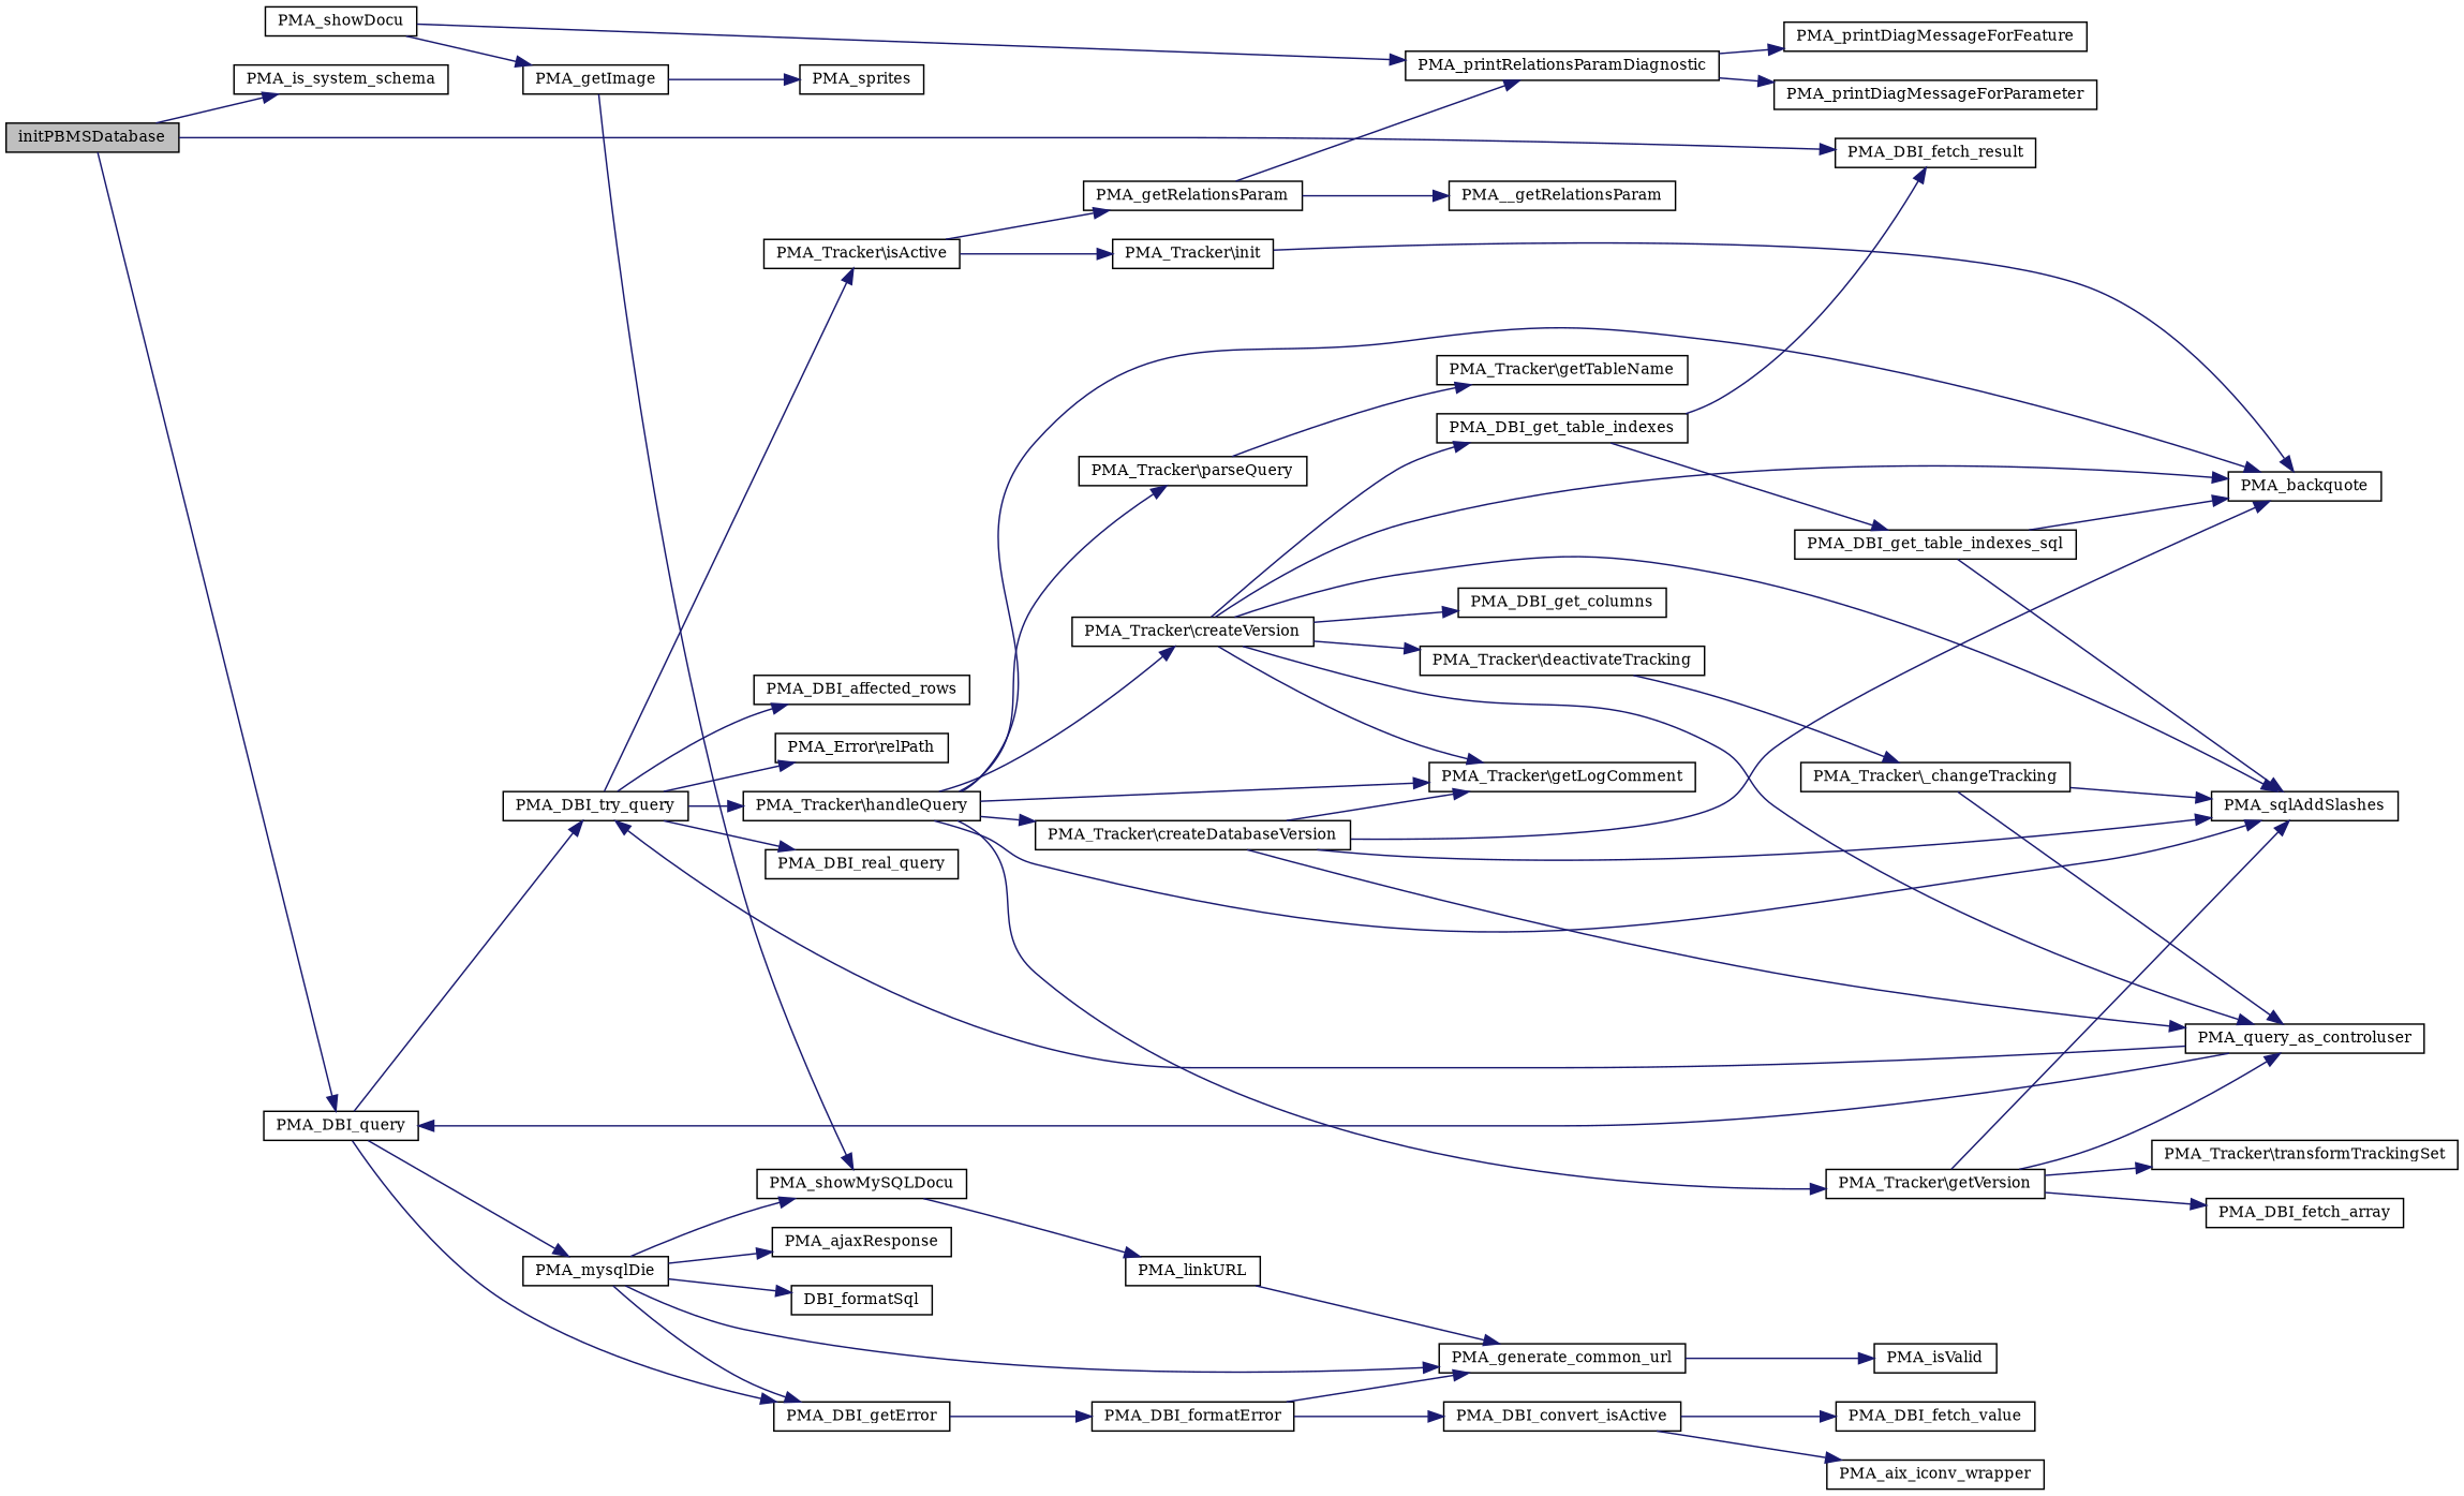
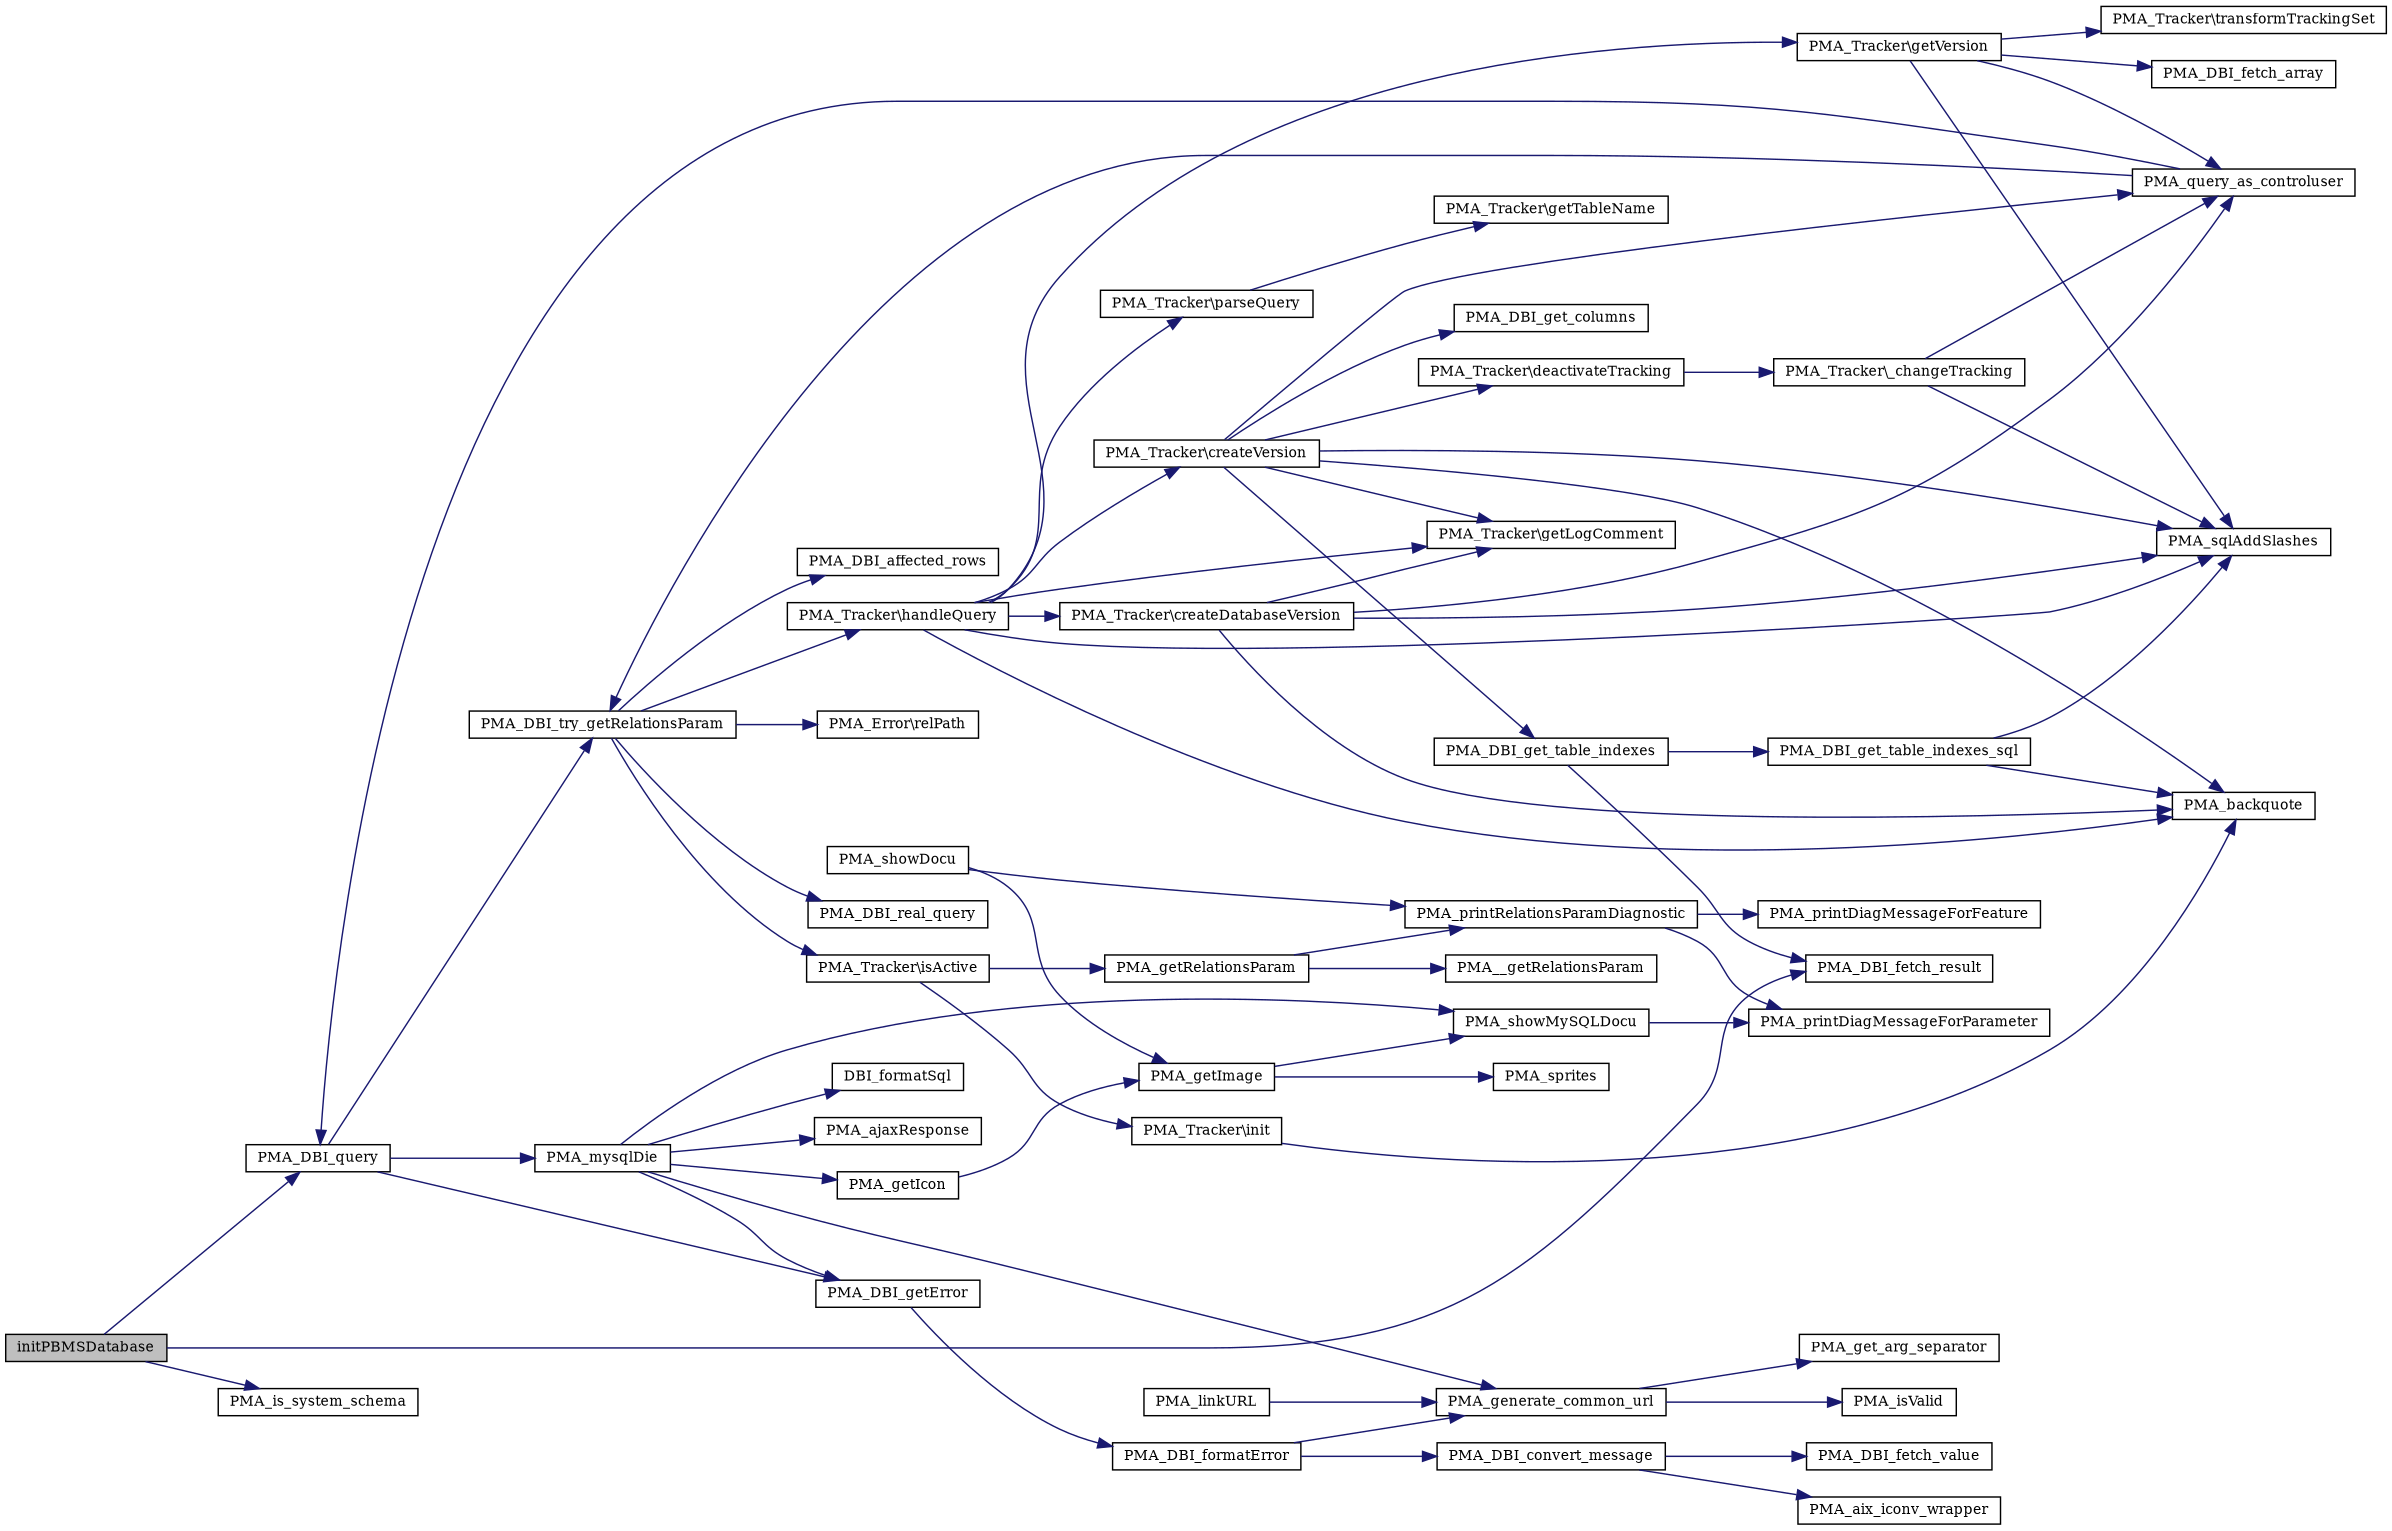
  digraph {
    fontname="DejaVu Serif"
    rankdir=LR
    node [color=black fillcolor=white fontname="DejaVu Serif" fontsize=10 shape=record style=filled]
    edge [color=midnightblue fontname="DejaVu Serif" fontsize=10 labelfontname=Helvetica labelfontsize=10 style=solid]
    n1 [fillcolor=grey75 fontcolor=black height=0.2 label=initPBMSDatabase width=0.4]
    n2 [height=0.2 label=PMA_DBI_fetch_result width=0.4]
    n3 [height=0.2 label=PMA_is_system_schema width=0.4]
    n4 [height=0.2 label=PMA_DBI_query width=0.4]
-   n5 [height=0.2 label=PMA_DBI_try_query width=0.4]
+   n5 [height=0.2 label=PMA_DBI_try_getRelationsParam width=0.4]
    n6 [height=0.2 label=PMA_mysqlDie width=0.4]
    n7 [height=0.2 label=PMA_DBI_getError width=0.4]
    n8 [height=0.2 label=PMA_DBI_real_query width=0.4]
    n9 [height=0.2 label=PMA_DBI_affected_rows width=0.4]
    n10 [height=0.2 label="PMA_Error\\relPath" width=0.4]
    n11 [height=0.2 label="PMA_Tracker\\isActive" width=0.4]
    n12 [height=0.2 label="PMA_Tracker\\handleQuery" width=0.4]
    n13 [height=0.2 label=PMA_generate_common_url width=0.4]
    n14 [height=0.2 label=DBI_formatSql width=0.4]
    n15 [height=0.2 label=PMA_showMySQLDocu width=0.4]
+   n16 [height=0.2 label=PMA_getIcon width=0.4]
    n17 [height=0.2 label=PMA_ajaxResponse width=0.4]
    n18 [height=0.2 label=PMA_DBI_formatError width=0.4]
    n19 [height=0.2 label=PMA_getRelationsParam width=0.4]
    n20 [height=0.2 label="PMA_Tracker\\init" width=0.4]
    n21 [height=0.2 label=PMA_backquote width=0.4]
    n22 [height=0.2 label="PMA_Tracker\\parseQuery" width=0.4]
    n23 [height=0.2 label="PMA_Tracker\\getVersion" width=0.4]
    n24 [height=0.2 label=PMA_sqlAddSlashes width=0.4]
    n25 [height=0.2 label="PMA_Tracker\\createVersion" width=0.4]
    n26 [height=0.2 label="PMA_Tracker\\getLogComment" width=0.4]
    n27 [height=0.2 label="PMA_Tracker\\createDatabaseVersion" width=0.4]
    n28 [height=0.2 label=PMA__getRelationsParam width=0.4]
    n29 [height=0.2 label=PMA_printRelationsParamDiagnostic width=0.4]
    n30 [height=0.2 label=PMA_printDiagMessageForParameter width=0.4]
    n31 [height=0.2 label=PMA_printDiagMessageForFeature width=0.4]
    n32 [height=0.2 label=PMA_showDocu width=0.4]
    n33 [height=0.2 label=PMA_getImage width=0.4]
    n34 [height=0.2 label=PMA_sprites width=0.4]
    n35 [height=0.2 label="PMA_Tracker\\getTableName" width=0.4]
    n36 [height=0.2 label="PMA_Tracker\\transformTrackingSet" width=0.4]
    n37 [height=0.2 label=PMA_DBI_fetch_array width=0.4]
    n38 [height=0.2 label=PMA_query_as_controluser width=0.4]
    n39 [height=0.2 label=PMA_DBI_get_columns width=0.4]
    n40 [height=0.2 label=PMA_DBI_get_table_indexes width=0.4]
    n41 [height=0.2 label="PMA_Tracker\\deactivateTracking" width=0.4]
    n42 [height=0.2 label=PMA_DBI_get_table_indexes_sql width=0.4]
    n43 [height=0.2 label="PMA_Tracker\\_changeTracking" width=0.4]
    n44 [height=0.2 label=PMA_isValid width=0.4]
+   n45 [height=0.2 label=PMA_get_arg_separator width=0.4]
    n46 [height=0.2 label=PMA_linkURL width=0.4]
-   n47 [height=0.2 label=PMA_DBI_convert_isActive width=0.4]
+   n47 [height=0.2 label=PMA_DBI_convert_message width=0.4]
    n48 [height=0.2 label=PMA_DBI_fetch_value width=0.4]
    n49 [height=0.2 label=PMA_aix_iconv_wrapper width=0.4]
    n1 -> n2
    n1 -> n3
    n1 -> n4
    n4 -> n5
    n4 -> n6
    n4 -> n7
    n5 -> n8
    n5 -> n9
    n5 -> n10
    n5 -> n11
    n5 -> n12
    n6 -> n7
    n6 -> n13
    n6 -> n14
    n6 -> n15
+   n6 -> n16
    n6 -> n17
    n7 -> n18
    n11 -> n19
    n11 -> n20
    n12 -> n21
    n12 -> n22
    n12 -> n23
    n12 -> n24
    n12 -> n25
    n12 -> n26
    n12 -> n27
    n13 -> n44
-   n15 -> n46
+   n13 -> n45
+   n15 -> n30
+   n16 -> n33
    n18 -> n13
    n18 -> n47
    n19 -> n28
    n19 -> n29
    n20 -> n21
    n22 -> n35
    n23 -> n24
    n23 -> n36
    n23 -> n37
    n23 -> n38
    n25 -> n21
    n25 -> n24
    n25 -> n26
    n25 -> n38
    n25 -> n39
    n25 -> n40
    n25 -> n41
    n27 -> n21
    n27 -> n24
    n27 -> n26
    n27 -> n38
    n29 -> n30
    n29 -> n31
    n32 -> n29
    n32 -> n33
    n33 -> n15
    n33 -> n34
    n38 -> n4
    n38 -> n5
    n40 -> n2
    n40 -> n42
    n41 -> n43
    n42 -> n21
    n42 -> n24
    n43 -> n24
    n43 -> n38
    n46 -> n13
    n47 -> n48
    n47 -> n49
  }
